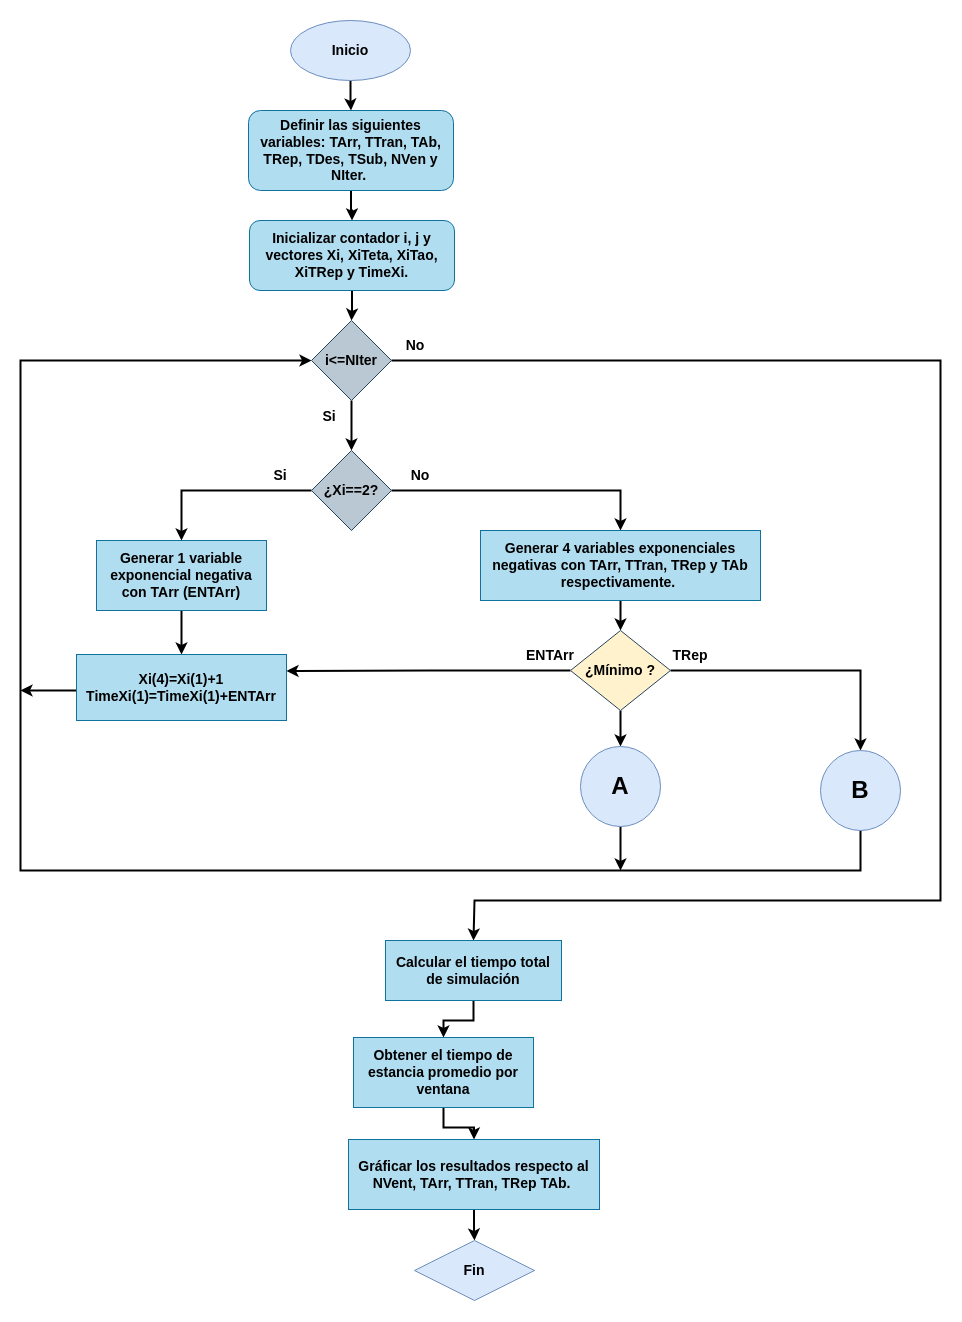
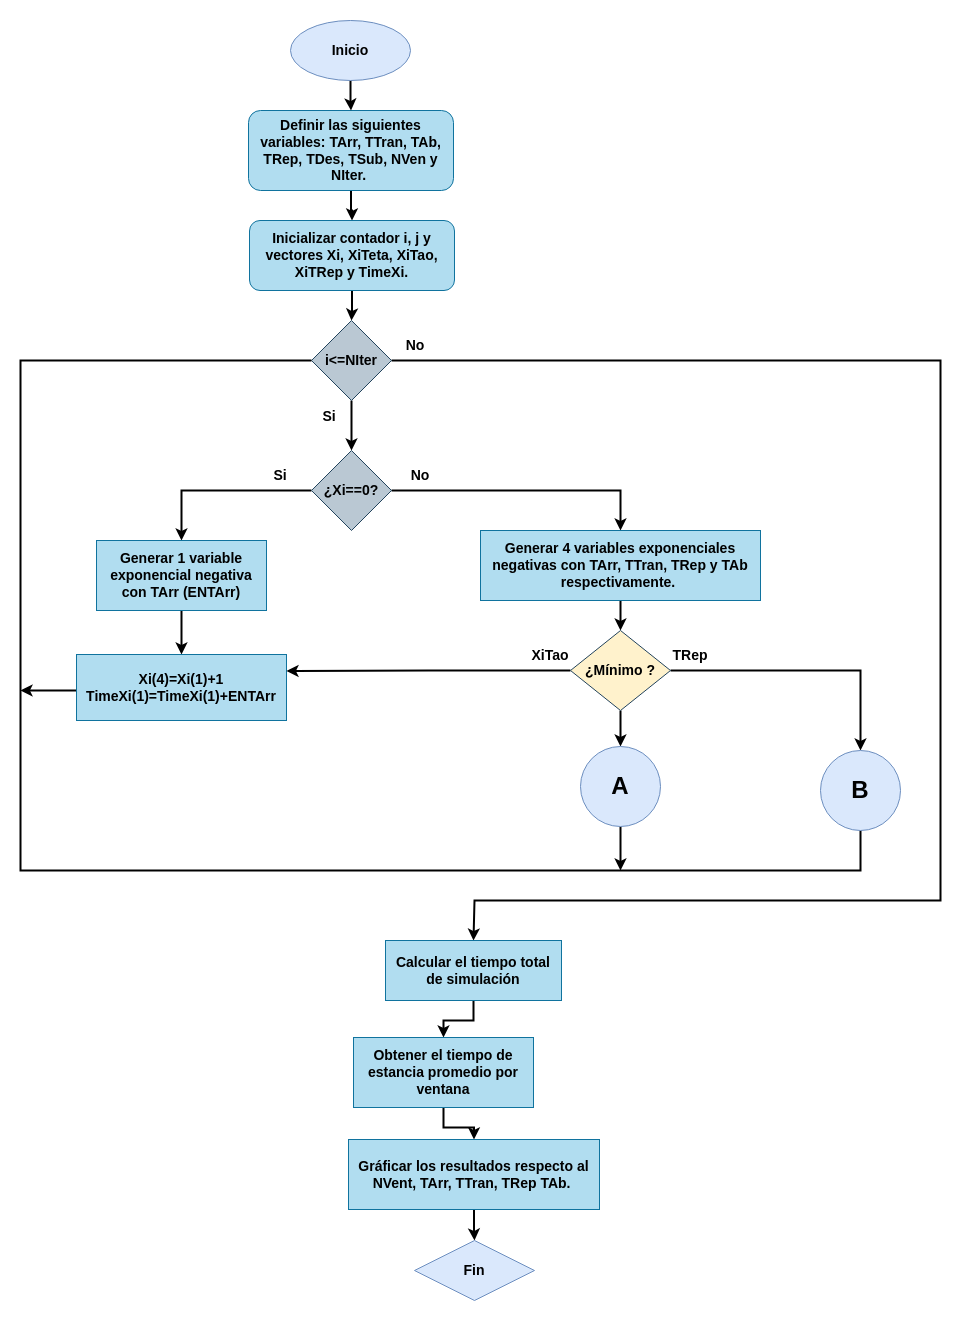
  <mxCell id="0" />
  <mxCell id="1" parent="0" />
  <mxCell id="2" value="" style="edgeStyle=orthogonalEdgeStyle;rounded=0;orthogonalLoop=1;jettySize=auto;html=1;strokeWidth=2;" edge="1" parent="1" source="3" target="5"><mxGeometry relative="1" as="geometry" /></mxCell>
  <mxCell id="3" value="&lt;font style=&quot;font-size: 14px;&quot;&gt;&lt;b&gt;Definir las siguientes variables: TArr, TTran, TAb, TRep, TDes, TSub, NVen y NIter.&amp;nbsp;&lt;/b&gt;&lt;/font&gt;" style="rounded=1;whiteSpace=wrap;html=1;fillColor=#b1ddf0;strokeColor=#10739e;" vertex="1" parent="1"><mxGeometry x="248" y="110" width="205" height="80" as="geometry" /></mxCell>
  <mxCell id="4" value="" style="edgeStyle=orthogonalEdgeStyle;rounded=0;orthogonalLoop=1;jettySize=auto;html=1;strokeWidth=2;" edge="1" parent="1" source="5" target="8"><mxGeometry relative="1" as="geometry" /></mxCell>
  <mxCell id="5" value="&lt;font style=&quot;font-size: 14px;&quot;&gt;&lt;b&gt;Inicializar contador i, j y vectores Xi, XiTeta, XiTao, XiTRep y TimeXi.&lt;/b&gt;&lt;/font&gt;" style="rounded=1;whiteSpace=wrap;html=1;fillColor=#b1ddf0;strokeColor=#10739e;" vertex="1" parent="1"><mxGeometry x="249" y="220" width="205" height="70" as="geometry" /></mxCell>
  <mxCell id="6" value="" style="edgeStyle=orthogonalEdgeStyle;rounded=0;orthogonalLoop=1;jettySize=auto;html=1;strokeWidth=2;" edge="1" parent="1" source="8" target="11"><mxGeometry relative="1" as="geometry" /></mxCell>
  <mxCell id="7" style="edgeStyle=orthogonalEdgeStyle;rounded=0;orthogonalLoop=1;jettySize=auto;html=1;entryX=0.5;entryY=0;entryDx=0;entryDy=0;fontSize=24;strokeWidth=2;" edge="1" parent="1" source="8" target="29"><mxGeometry relative="1" as="geometry"><Array as="points"><mxPoint x="940" y="360" /><mxPoint x="940" y="900" /><mxPoint x="474" y="900" /></Array></mxGeometry></mxCell>
  <mxCell id="8" value="&lt;font style=&quot;font-size: 14px;&quot;&gt;&lt;b&gt;i&amp;lt;=NIter&lt;/b&gt;&lt;/font&gt;" style="rhombus;whiteSpace=wrap;html=1;fillColor=#bac8d3;strokeColor=#23445d;" vertex="1" parent="1"><mxGeometry x="311" y="320" width="80" height="80" as="geometry" /></mxCell>
  <mxCell id="9" value="" style="edgeStyle=orthogonalEdgeStyle;rounded=0;orthogonalLoop=1;jettySize=auto;html=1;strokeWidth=2;" edge="1" parent="1" source="11" target="13"><mxGeometry relative="1" as="geometry" /></mxCell>
  <mxCell id="10" value="" style="edgeStyle=orthogonalEdgeStyle;rounded=0;orthogonalLoop=1;jettySize=auto;html=1;entryX=0.5;entryY=0;entryDx=0;entryDy=0;strokeWidth=2;" edge="1" parent="1" source="11" target="17"><mxGeometry relative="1" as="geometry" /></mxCell>
- <mxCell id="11" value="&lt;b&gt;&lt;font style=&quot;font-size: 14px;&quot;&gt;¿Xi==2?&lt;/font&gt;&lt;/b&gt;" style="rhombus;whiteSpace=wrap;html=1;fillColor=#bac8d3;strokeColor=#23445d;" vertex="1" parent="1"><mxGeometry x="311" y="450" width="80" height="80" as="geometry" /></mxCell>
+ <mxCell id="11" value="&lt;b&gt;&lt;font style=&quot;font-size: 14px;&quot;&gt;¿Xi==0?&lt;/font&gt;&lt;/b&gt;" style="rhombus;whiteSpace=wrap;html=1;fillColor=#bac8d3;strokeColor=#23445d;" vertex="1" parent="1"><mxGeometry x="311" y="450" width="80" height="80" as="geometry" /></mxCell>
  <mxCell id="12" value="" style="edgeStyle=orthogonalEdgeStyle;rounded=0;orthogonalLoop=1;jettySize=auto;html=1;strokeWidth=2;" edge="1" parent="1" source="13" target="15"><mxGeometry relative="1" as="geometry" /></mxCell>
  <mxCell id="13" value="&lt;b&gt;&lt;font style=&quot;font-size: 14px;&quot;&gt;Generar 1 variable exponencial negativa con TArr (ENTArr)&lt;/font&gt;&lt;/b&gt;" style="rounded=0;whiteSpace=wrap;html=1;fillColor=#b1ddf0;strokeColor=#10739e;" vertex="1" parent="1"><mxGeometry x="96" y="540" width="170" height="70" as="geometry" /></mxCell>
  <mxCell id="14" style="edgeStyle=orthogonalEdgeStyle;rounded=0;orthogonalLoop=1;jettySize=auto;html=1;strokeWidth=2;" edge="1" parent="1" source="15"><mxGeometry relative="1" as="geometry"><mxPoint x="20" y="690" as="targetPoint" /><Array as="points"><mxPoint x="80" y="690" /><mxPoint x="80" y="690" /></Array></mxGeometry></mxCell>
  <mxCell id="15" value="&lt;font style=&quot;font-size: 14px;&quot;&gt;&lt;b&gt;Xi(4)=Xi(1)+1&lt;br&gt;TimeXi(1)=TimeXi(1)+ENTArr&lt;/b&gt;&lt;/font&gt;" style="rounded=0;whiteSpace=wrap;html=1;fillColor=#b1ddf0;strokeColor=#10739e;" vertex="1" parent="1"><mxGeometry x="76" y="654" width="210" height="66" as="geometry" /></mxCell>
  <mxCell id="16" value="" style="edgeStyle=orthogonalEdgeStyle;rounded=0;orthogonalLoop=1;jettySize=auto;html=1;strokeWidth=2;" edge="1" parent="1" source="17" target="21"><mxGeometry relative="1" as="geometry" /></mxCell>
  <mxCell id="17" value="&lt;font style=&quot;font-size: 14px;&quot;&gt;&lt;b&gt;Generar 4 variables exponenciales negativas con TArr, TTran, TRep y TAb respectivamente.&amp;nbsp;&lt;/b&gt;&lt;/font&gt;" style="rounded=0;whiteSpace=wrap;html=1;fillColor=#b1ddf0;strokeColor=#10739e;" vertex="1" parent="1"><mxGeometry x="480" y="530" width="280" height="70" as="geometry" /></mxCell>
  <mxCell id="18" style="edgeStyle=orthogonalEdgeStyle;rounded=0;orthogonalLoop=1;jettySize=auto;html=1;strokeWidth=2;entryX=1;entryY=0.25;entryDx=0;entryDy=0;" edge="1" parent="1" source="21" target="15"><mxGeometry relative="1" as="geometry"><mxPoint x="280" y="670" as="targetPoint" /></mxGeometry></mxCell>
  <mxCell id="19" style="edgeStyle=orthogonalEdgeStyle;rounded=0;orthogonalLoop=1;jettySize=auto;html=1;entryX=0.5;entryY=0;entryDx=0;entryDy=0;strokeWidth=2;" edge="1" parent="1" source="21" target="40"><mxGeometry relative="1" as="geometry"><mxPoint x="880" y="750" as="targetPoint" /></mxGeometry></mxCell>
  <mxCell id="20" value="" style="edgeStyle=orthogonalEdgeStyle;rounded=0;orthogonalLoop=1;jettySize=auto;html=1;fontSize=24;strokeWidth=2;" edge="1" parent="1" source="21" target="39"><mxGeometry relative="1" as="geometry" /></mxCell>
  <mxCell id="21" value="&lt;font style=&quot;font-size: 14px;&quot;&gt;&lt;b&gt;¿Mínimo ?&lt;/b&gt;&lt;/font&gt;" style="rhombus;whiteSpace=wrap;html=1;fillColor=#fff2cc;strokeColor=#23445d;" vertex="1" parent="1"><mxGeometry x="570" y="630" width="100" height="80" as="geometry" /></mxCell>
  <mxCell id="22" value="&lt;b&gt;&lt;font style=&quot;font-size: 14px;&quot;&gt;Si&lt;/font&gt;&lt;/b&gt;" style="text;html=1;strokeColor=none;fillColor=none;align=center;verticalAlign=middle;whiteSpace=wrap;rounded=0;" vertex="1" parent="1"><mxGeometry x="250" y="460" width="60" height="30" as="geometry" /></mxCell>
  <mxCell id="23" value="&lt;font style=&quot;font-size: 14px;&quot;&gt;&lt;b&gt;No&lt;/b&gt;&lt;/font&gt;" style="text;html=1;strokeColor=none;fillColor=none;align=center;verticalAlign=middle;whiteSpace=wrap;rounded=0;" vertex="1" parent="1"><mxGeometry x="390" y="460" width="60" height="30" as="geometry" /></mxCell>
- <mxCell id="24" value="&lt;font style=&quot;font-size: 14px;&quot;&gt;&lt;b&gt;ENTArr&lt;/b&gt;&lt;/font&gt;" style="text;html=1;strokeColor=none;fillColor=none;align=center;verticalAlign=middle;whiteSpace=wrap;rounded=0;" vertex="1" parent="1"><mxGeometry x="520" y="640" width="60" height="30" as="geometry" /></mxCell>
+ <mxCell id="24" value="&lt;font style=&quot;font-size: 14px;&quot;&gt;&lt;b&gt;XiTao&lt;/b&gt;&lt;/font&gt;" style="text;html=1;strokeColor=none;fillColor=none;align=center;verticalAlign=middle;whiteSpace=wrap;rounded=0;" vertex="1" parent="1"><mxGeometry x="520" y="640" width="60" height="30" as="geometry" /></mxCell>
  <mxCell id="25" value="&lt;b&gt;&lt;font style=&quot;font-size: 14px;&quot;&gt;TRep&lt;/font&gt;&lt;/b&gt;" style="text;html=1;strokeColor=none;fillColor=none;align=center;verticalAlign=middle;whiteSpace=wrap;rounded=0;" vertex="1" parent="1"><mxGeometry x="660" y="640" width="60" height="30" as="geometry" /></mxCell>
- <mxCell id="26" value="" style="endArrow=classic;html=1;rounded=0;exitX=0.5;exitY=1;exitDx=0;exitDy=0;entryX=0;entryY=0.5;entryDx=0;entryDy=0;strokeWidth=2;" edge="1" parent="1" source="40" target="8"><mxGeometry width="50" height="50" relative="1" as="geometry"><mxPoint x="887.98" y="1082.03" as="sourcePoint" /><mxPoint x="20" y="350" as="targetPoint" /><Array as="points"><mxPoint x="860" y="870" /><mxPoint x="460" y="870" /><mxPoint x="20" y="870" /><mxPoint x="20" y="360" /></Array></mxGeometry></mxCell>
+ <mxCell id="26" value="" style="endArrow=none;html=1;rounded=0;exitX=0.5;exitY=1;exitDx=0;exitDy=0;entryX=0;entryY=0.5;entryDx=0;entryDy=0;strokeWidth=2;" edge="1" parent="1" source="40" target="8"><mxGeometry width="50" height="50" relative="1" as="geometry"><mxPoint x="887.98" y="1082.03" as="sourcePoint" /><mxPoint x="20" y="350" as="targetPoint" /><Array as="points"><mxPoint x="860" y="870" /><mxPoint x="460" y="870" /><mxPoint x="20" y="870" /><mxPoint x="20" y="360" /></Array></mxGeometry></mxCell>
  <mxCell id="27" value="&lt;font style=&quot;font-size: 14px;&quot;&gt;&lt;b style=&quot;&quot;&gt;Si&lt;/b&gt;&lt;/font&gt;" style="text;html=1;strokeColor=none;fillColor=none;align=center;verticalAlign=middle;whiteSpace=wrap;rounded=0;" vertex="1" parent="1"><mxGeometry x="299" y="401" width="60" height="30" as="geometry" /></mxCell>
  <mxCell id="28" value="" style="edgeStyle=orthogonalEdgeStyle;rounded=0;orthogonalLoop=1;jettySize=auto;html=1;strokeWidth=2;" edge="1" parent="1" source="29" target="32"><mxGeometry relative="1" as="geometry" /></mxCell>
  <mxCell id="29" value="&lt;font style=&quot;font-size: 14px;&quot;&gt;&lt;b&gt;Calcular el tiempo total de simulación&lt;/b&gt;&lt;/font&gt;" style="rounded=0;whiteSpace=wrap;html=1;fillColor=#b1ddf0;strokeColor=#10739e;" vertex="1" parent="1"><mxGeometry x="385" y="940" width="176" height="60" as="geometry" /></mxCell>
  <mxCell id="30" value="&lt;font style=&quot;font-size: 14px;&quot;&gt;&lt;b&gt;No&lt;/b&gt;&lt;/font&gt;" style="text;html=1;strokeColor=none;fillColor=none;align=center;verticalAlign=middle;whiteSpace=wrap;rounded=0;" vertex="1" parent="1"><mxGeometry x="385" y="330" width="60" height="30" as="geometry" /></mxCell>
  <mxCell id="31" value="" style="edgeStyle=orthogonalEdgeStyle;rounded=0;orthogonalLoop=1;jettySize=auto;html=1;strokeWidth=2;" edge="1" parent="1" source="32" target="34"><mxGeometry relative="1" as="geometry" /></mxCell>
  <mxCell id="32" value="&lt;font style=&quot;font-size: 14px;&quot;&gt;&lt;b&gt;Obtener el tiempo de estancia promedio por ventana&lt;/b&gt;&lt;/font&gt;" style="rounded=0;whiteSpace=wrap;html=1;fillColor=#b1ddf0;strokeColor=#10739e;" vertex="1" parent="1"><mxGeometry x="353" y="1037" width="180" height="70" as="geometry" /></mxCell>
  <mxCell id="33" value="" style="edgeStyle=orthogonalEdgeStyle;rounded=0;orthogonalLoop=1;jettySize=auto;html=1;fontSize=24;strokeWidth=2;" edge="1" parent="1" source="34" target="37"><mxGeometry relative="1" as="geometry" /></mxCell>
  <mxCell id="34" value="&lt;font style=&quot;font-size: 14px;&quot;&gt;&lt;b&gt;Gráficar los resultados respecto al NVent, TArr, TTran, TRep TAb.&amp;nbsp;&lt;/b&gt;&lt;/font&gt;" style="rounded=0;whiteSpace=wrap;html=1;fillColor=#b1ddf0;strokeColor=#10739e;" vertex="1" parent="1"><mxGeometry x="348" y="1139" width="251" height="70" as="geometry" /></mxCell>
  <mxCell id="35" value="" style="edgeStyle=orthogonalEdgeStyle;rounded=0;orthogonalLoop=1;jettySize=auto;html=1;fontSize=24;strokeWidth=2;" edge="1" parent="1" source="36" target="3"><mxGeometry relative="1" as="geometry" /></mxCell>
  <mxCell id="36" value="&lt;font style=&quot;font-size: 14px;&quot;&gt;&lt;b&gt;Inicio&lt;/b&gt;&lt;/font&gt;" style="ellipse;whiteSpace=wrap;html=1;rounded=1;fillColor=#dae8fc;strokeColor=#6c8ebf;" vertex="1" parent="1"><mxGeometry x="290" y="20" width="120" height="60" as="geometry" /></mxCell>
  <mxCell id="37" value="&lt;font style=&quot;font-size: 14px;&quot;&gt;&lt;b&gt;Fin&lt;/b&gt;&lt;/font&gt;" style="rhombus;whiteSpace=wrap;html=1;fillColor=#dae8fc;strokeColor=#6c8ebf;" vertex="1" parent="1"><mxGeometry x="414" y="1240" width="120" height="60" as="geometry" /></mxCell>
  <mxCell id="38" style="edgeStyle=orthogonalEdgeStyle;rounded=0;orthogonalLoop=1;jettySize=auto;html=1;strokeWidth=2;" edge="1" parent="1" source="39"><mxGeometry relative="1" as="geometry"><mxPoint x="620" y="870" as="targetPoint" /></mxGeometry></mxCell>
  <mxCell id="39" value="&lt;b&gt;A&lt;/b&gt;" style="ellipse;whiteSpace=wrap;html=1;aspect=fixed;fontSize=24;fillColor=#dae8fc;strokeColor=#6c8ebf;" vertex="1" parent="1"><mxGeometry x="580" y="746" width="80" height="80" as="geometry" /></mxCell>
  <mxCell id="40" value="&lt;b&gt;B&lt;/b&gt;" style="ellipse;whiteSpace=wrap;html=1;aspect=fixed;fontSize=24;fillColor=#dae8fc;strokeColor=#6c8ebf;" vertex="1" parent="1"><mxGeometry x="820" y="750" width="80" height="80" as="geometry" /></mxCell>
